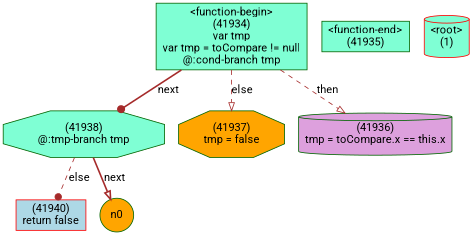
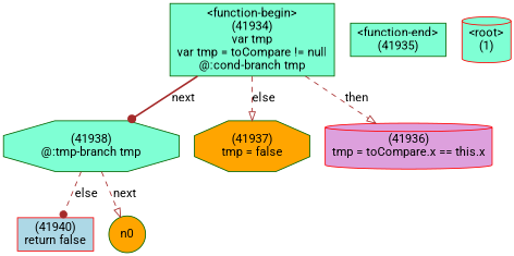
  digraph {
    fontname=Roboto
    node [color=darkgreen fillcolor=aquamarine fontname=Roboto shape=box style=filled]
    edge [arrowhead=onormal color=brown fontname=Roboto style=dashed]
    n41940 [color=red fillcolor=lightblue label="(41940)\nreturn false"]
    n41938 [label="(41938)\n@:tmp-branch tmp" shape=octagon]
    n0 [fillcolor=orange shape=circle]
    n41937 [fillcolor=orange label="(41937)\ntmp = false" shape=octagon]
-   n41936 [fillcolor=plum label="(41936)\ntmp = toCompare.x == this.x" shape=cylinder]
+   n41936 [color=red fillcolor=plum label="(41936)\ntmp = toCompare.x == this.x" shape=cylinder]
    n41935 [label="<function-end>\n(41935)"]
    n41934 [label="<function-begin>\n(41934)\nvar tmp\nvar tmp = toCompare != null\n@:cond-branch tmp"]
    n1 [color=red label="<root>\n(1)" shape=cylinder]
    n41938 -> n41940 [arrowhead=dot label=else]
-   n41938 -> n0 [label=next style=bold]
+   n41938 -> n0 [label=next]
    n41934 -> n41938 [arrowhead=dot label=next style=bold]
    n41934 -> n41937 [label=else]
    n41934 -> n41936 [label=then]
  }
